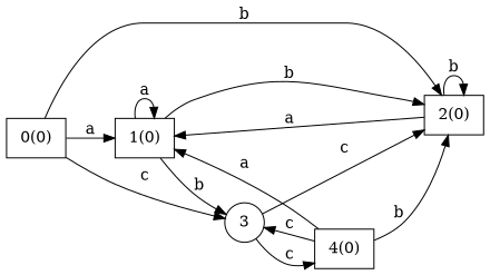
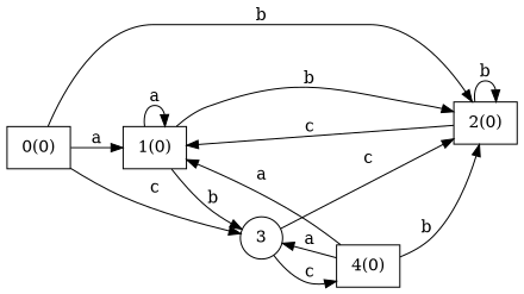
  digraph {
    rankdir=LR
    node [shape=box]
    n1 [label="0(0)"]
    n2 [label="1(0)"]
    n3 [label="2(0)"]
    n4 [label=3 shape=circle]
    n5 [label="4(0)"]
    n1 -> n2 [label=a]
    n1 -> n3 [label=b]
    n1 -> n4 [label=c]
    n2 -> n2 [label=a]
    n2 -> n3 [label=b]
    n2 -> n4 [label=b]
-   n3 -> n2 [label=a]
+   n3 -> n2 [label=c]
    n3 -> n3 [label=b]
    n4 -> n3 [label=c]
    n4 -> n5 [label=c]
    n5 -> n2 [label=a]
    n5 -> n3 [label=b]
-   n5 -> n4 [label=c]
+   n5 -> n4 [label=a]
  }
